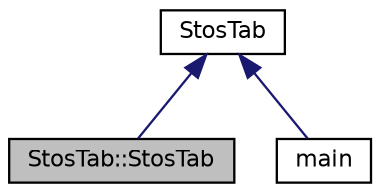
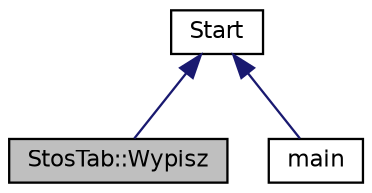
  digraph {
    rankdir=TB
    node [color=black fillcolor=white fontname=Helvetica fontsize=10 shape=record style=filled]
    edge [color=midnightblue dir=back fontname=Helvetica fontsize=10 labelfontname=Helvetica labelfontsize=10 style=solid]
-   n1 [fillcolor=grey75 fontcolor=black height=0.2 label="StosTab::StosTab" width=0.4]
-   n2 [height=0.2 label=StosTab width=0.4]
+   n1 [fillcolor=grey75 fontcolor=black height=0.2 label="StosTab::Wypisz" width=0.4]
+   n2 [height=0.2 label=Start width=0.4]
    n3 [height=0.2 label=main width=0.4]
    n2 -> n1
    n2 -> n3
  }
